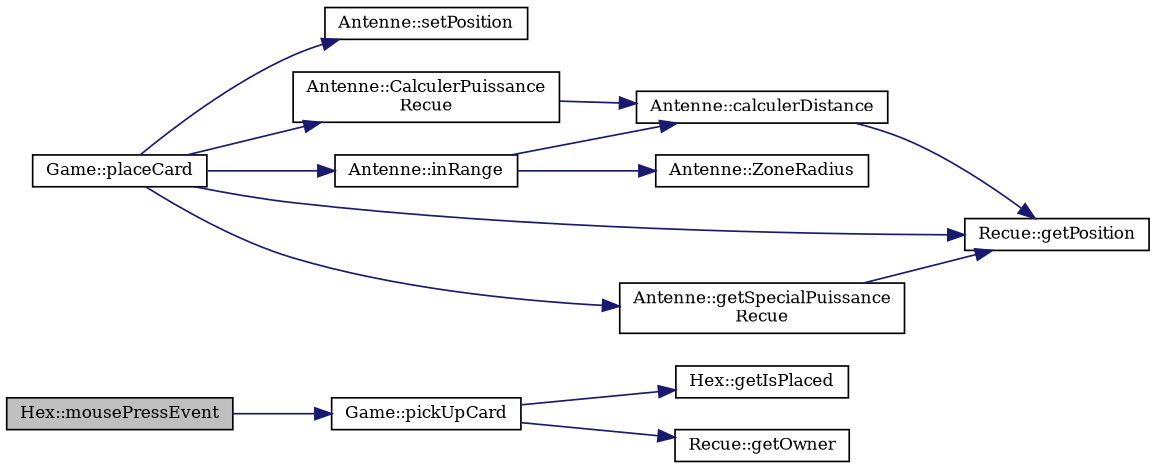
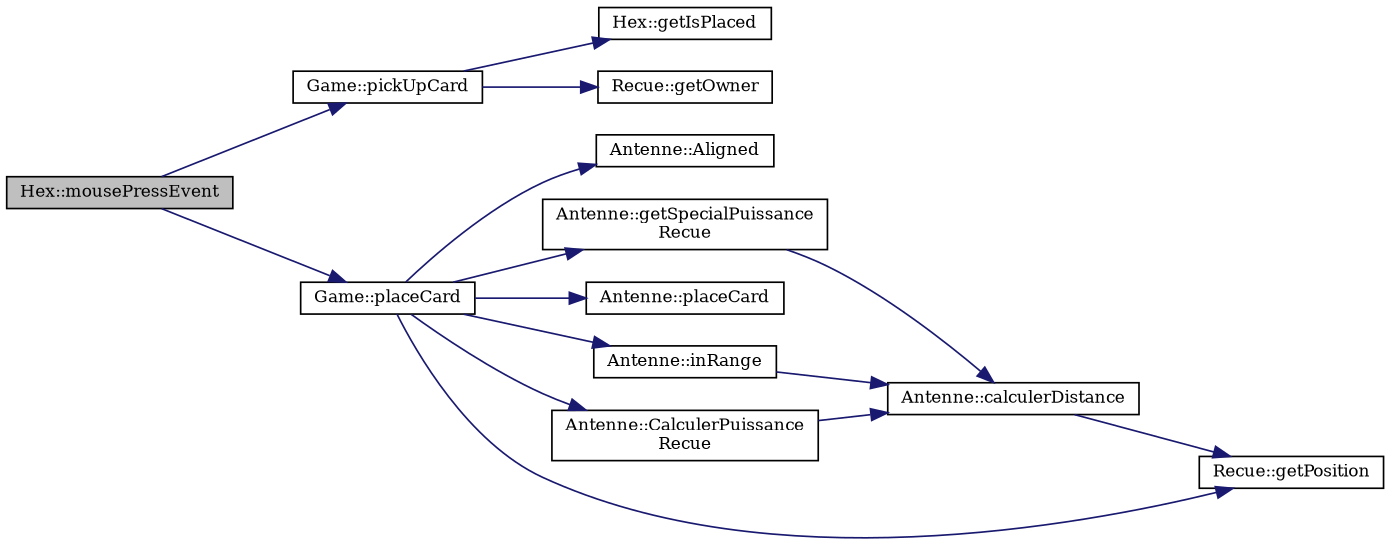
  digraph {
    fontname="DejaVu Serif"
    rankdir=LR
    node [color=black fillcolor=white fontname="DejaVu Serif" fontsize=10 shape=record style=filled]
    edge [color=midnightblue fontname="DejaVu Serif" fontsize=10 labelfontname=Helvetica labelfontsize=10 style=solid]
    n1 [fillcolor=grey75 fontcolor=black height=0.2 label="Hex::mousePressEvent" width=0.4]
    n2 [height=0.2 label="Game::pickUpCard" width=0.4]
    n3 [height=0.2 label="Game::placeCard" width=0.4]
    n4 [height=0.2 label="Hex::getIsPlaced" width=0.4]
    n5 [height=0.2 label="Recue::getOwner" width=0.4]
-   n6 [height=0.2 label="Antenne::setPosition" width=0.4]
+   n6 [height=0.2 label="Antenne::placeCard" width=0.4]
    n7 [height=0.2 label="Antenne::inRange" width=0.4]
    n8 [height=0.2 label="Recue::getPosition" width=0.4]
    n9 [height=0.2 label="Antenne::CalculerPuissance\lRecue" width=0.4]
+   n10 [height=0.2 label="Antenne::Aligned" width=0.4]
    n11 [height=0.2 label="Antenne::getSpecialPuissance\lRecue" width=0.4]
    n12 [height=0.2 label="Antenne::calculerDistance" width=0.4]
-   n13 [height=0.2 label="Antenne::ZoneRadius" width=0.4]
    n1 -> n2
+   n1 -> n3
    n2 -> n4
    n2 -> n5
    n3 -> n6
    n3 -> n7
    n3 -> n8
    n3 -> n9
+   n3 -> n10
    n3 -> n11
    n7 -> n12
-   n7 -> n13
    n9 -> n12
-   n11 -> n8
+   n11 -> n12
    n12 -> n8
  }
